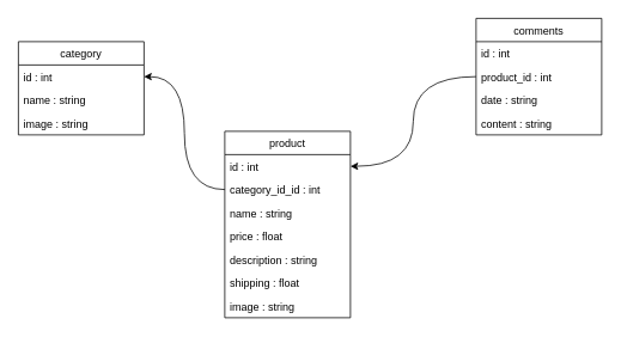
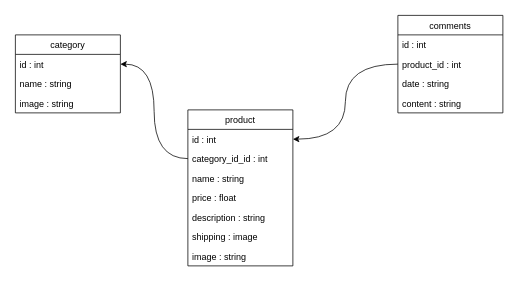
  <mxCell id="0" />
  <mxCell id="1" parent="0" />
  <mxCell id="2" value="category" style="swimlane;fontStyle=0;childLayout=stackLayout;horizontal=1;startSize=26;fillColor=none;horizontalStack=0;resizeParent=1;resizeParentMax=0;resizeLast=0;collapsible=1;marginBottom=0;" vertex="1" parent="1"><mxGeometry x="20" y="46" width="140" height="104" as="geometry" /></mxCell>
  <mxCell id="3" value="id : int" style="text;strokeColor=none;fillColor=none;align=left;verticalAlign=top;spacingLeft=4;spacingRight=4;overflow=hidden;rotatable=0;points=[[0,0.5],[1,0.5]];portConstraint=eastwest;" vertex="1" parent="2"><mxGeometry y="26" width="140" height="26" as="geometry" /></mxCell>
  <mxCell id="4" value="name : string" style="text;strokeColor=none;fillColor=none;align=left;verticalAlign=top;spacingLeft=4;spacingRight=4;overflow=hidden;rotatable=0;points=[[0,0.5],[1,0.5]];portConstraint=eastwest;" vertex="1" parent="2"><mxGeometry y="52" width="140" height="26" as="geometry" /></mxCell>
  <mxCell id="5" value="image : string" style="text;strokeColor=none;fillColor=none;align=left;verticalAlign=top;spacingLeft=4;spacingRight=4;overflow=hidden;rotatable=0;points=[[0,0.5],[1,0.5]];portConstraint=eastwest;" vertex="1" parent="2"><mxGeometry y="78" width="140" height="26" as="geometry" /></mxCell>
  <mxCell id="6" value="product" style="swimlane;fontStyle=0;childLayout=stackLayout;horizontal=1;startSize=26;fillColor=none;horizontalStack=0;resizeParent=1;resizeParentMax=0;resizeLast=0;collapsible=1;marginBottom=0;" vertex="1" parent="1"><mxGeometry x="250" y="146" width="140" height="208" as="geometry" /></mxCell>
  <mxCell id="7" value="id : int" style="text;strokeColor=none;fillColor=none;align=left;verticalAlign=top;spacingLeft=4;spacingRight=4;overflow=hidden;rotatable=0;points=[[0,0.5],[1,0.5]];portConstraint=eastwest;" vertex="1" parent="6"><mxGeometry y="26" width="140" height="26" as="geometry" /></mxCell>
  <mxCell id="8" value="category_id_id : int" style="text;strokeColor=none;fillColor=none;align=left;verticalAlign=top;spacingLeft=4;spacingRight=4;overflow=hidden;rotatable=0;points=[[0,0.5],[1,0.5]];portConstraint=eastwest;" vertex="1" parent="6"><mxGeometry y="52" width="140" height="26" as="geometry" /></mxCell>
  <mxCell id="9" value="name : string" style="text;strokeColor=none;fillColor=none;align=left;verticalAlign=top;spacingLeft=4;spacingRight=4;overflow=hidden;rotatable=0;points=[[0,0.5],[1,0.5]];portConstraint=eastwest;" vertex="1" parent="6"><mxGeometry y="78" width="140" height="26" as="geometry" /></mxCell>
  <mxCell id="10" value="price : float" style="text;strokeColor=none;fillColor=none;align=left;verticalAlign=top;spacingLeft=4;spacingRight=4;overflow=hidden;rotatable=0;points=[[0,0.5],[1,0.5]];portConstraint=eastwest;" vertex="1" parent="6"><mxGeometry y="104" width="140" height="26" as="geometry" /></mxCell>
  <mxCell id="11" value="description : string" style="text;strokeColor=none;fillColor=none;align=left;verticalAlign=top;spacingLeft=4;spacingRight=4;overflow=hidden;rotatable=0;points=[[0,0.5],[1,0.5]];portConstraint=eastwest;" vertex="1" parent="6"><mxGeometry y="130" width="140" height="26" as="geometry" /></mxCell>
- <mxCell id="12" value="shipping : float" style="text;strokeColor=none;fillColor=none;align=left;verticalAlign=top;spacingLeft=4;spacingRight=4;overflow=hidden;rotatable=0;points=[[0,0.5],[1,0.5]];portConstraint=eastwest;" vertex="1" parent="6"><mxGeometry y="156" width="140" height="26" as="geometry" /></mxCell>
+ <mxCell id="12" value="shipping : image" style="text;strokeColor=none;fillColor=none;align=left;verticalAlign=top;spacingLeft=4;spacingRight=4;overflow=hidden;rotatable=0;points=[[0,0.5],[1,0.5]];portConstraint=eastwest;" vertex="1" parent="6"><mxGeometry y="156" width="140" height="26" as="geometry" /></mxCell>
  <mxCell id="13" value="image : string" style="text;strokeColor=none;fillColor=none;align=left;verticalAlign=top;spacingLeft=4;spacingRight=4;overflow=hidden;rotatable=0;points=[[0,0.5],[1,0.5]];portConstraint=eastwest;" vertex="1" parent="6"><mxGeometry y="182" width="140" height="26" as="geometry" /></mxCell>
  <mxCell id="14" style="edgeStyle=orthogonalEdgeStyle;rounded=0;orthogonalLoop=1;jettySize=auto;html=1;entryX=1;entryY=0.5;entryDx=0;entryDy=0;curved=1;" edge="1" parent="1" source="8" target="3"><mxGeometry relative="1" as="geometry" /></mxCell>
  <mxCell id="15" value="comments" style="swimlane;fontStyle=0;childLayout=stackLayout;horizontal=1;startSize=26;fillColor=none;horizontalStack=0;resizeParent=1;resizeParentMax=0;resizeLast=0;collapsible=1;marginBottom=0;" vertex="1" parent="1"><mxGeometry x="530" y="20" width="140" height="130" as="geometry" /></mxCell>
  <mxCell id="16" value="id : int" style="text;strokeColor=none;fillColor=none;align=left;verticalAlign=top;spacingLeft=4;spacingRight=4;overflow=hidden;rotatable=0;points=[[0,0.5],[1,0.5]];portConstraint=eastwest;" vertex="1" parent="15"><mxGeometry y="26" width="140" height="26" as="geometry" /></mxCell>
  <mxCell id="17" value="product_id : int" style="text;strokeColor=none;fillColor=none;align=left;verticalAlign=top;spacingLeft=4;spacingRight=4;overflow=hidden;rotatable=0;points=[[0,0.5],[1,0.5]];portConstraint=eastwest;" vertex="1" parent="15"><mxGeometry y="52" width="140" height="26" as="geometry" /></mxCell>
  <mxCell id="18" value="date : string" style="text;strokeColor=none;fillColor=none;align=left;verticalAlign=top;spacingLeft=4;spacingRight=4;overflow=hidden;rotatable=0;points=[[0,0.5],[1,0.5]];portConstraint=eastwest;" vertex="1" parent="15"><mxGeometry y="78" width="140" height="26" as="geometry" /></mxCell>
  <mxCell id="19" value="content : string" style="text;strokeColor=none;fillColor=none;align=left;verticalAlign=top;spacingLeft=4;spacingRight=4;overflow=hidden;rotatable=0;points=[[0,0.5],[1,0.5]];portConstraint=eastwest;" vertex="1" parent="15"><mxGeometry y="104" width="140" height="26" as="geometry" /></mxCell>
  <mxCell id="20" style="edgeStyle=orthogonalEdgeStyle;curved=1;rounded=0;orthogonalLoop=1;jettySize=auto;html=1;" edge="1" parent="1" source="17" target="7"><mxGeometry relative="1" as="geometry" /></mxCell>
